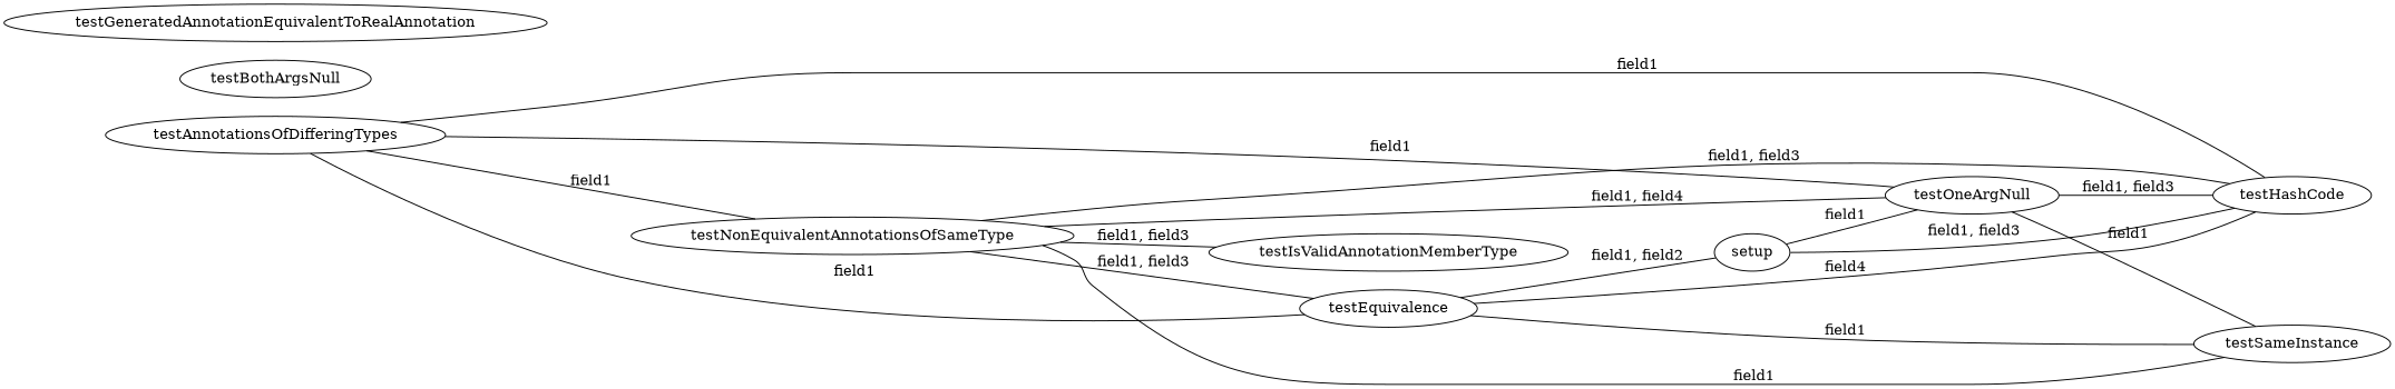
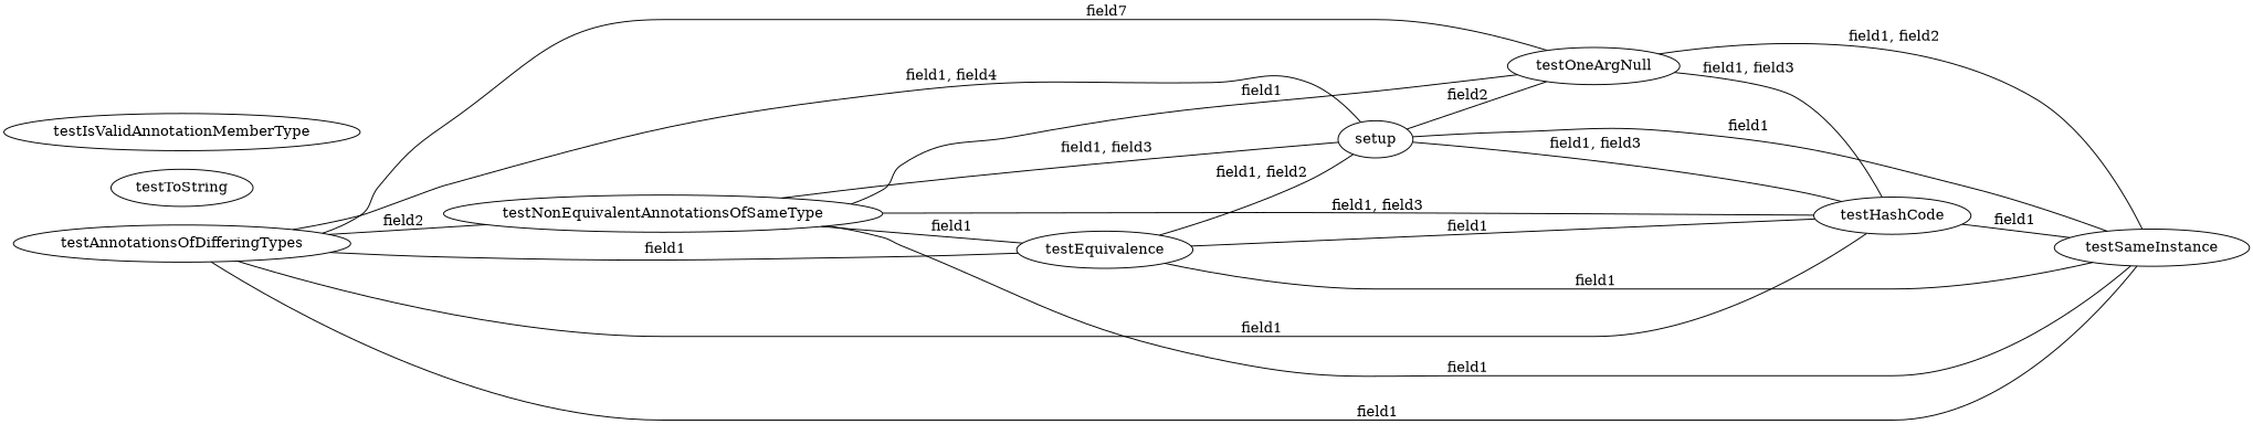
  digraph {
    rankdir=LR
    edge [dir=none]
    testAnnotationsOfDifferingTypes
    testNonEquivalentAnnotationsOfSameType
    testEquivalence
    setup
    testOneArgNull
    testHashCode
    testSameInstance
-   testBothArgsNull
+   testToString
    testIsValidAnnotationMemberType
-   testGeneratedAnnotationEquivalentToRealAnnotation
-   testAnnotationsOfDifferingTypes -> testNonEquivalentAnnotationsOfSameType [label=" field1"]
+   testAnnotationsOfDifferingTypes -> testNonEquivalentAnnotationsOfSameType [label=" field2"]
    testAnnotationsOfDifferingTypes -> testEquivalence [label=" field1"]
-   testAnnotationsOfDifferingTypes -> testOneArgNull [label=" field1"]
+   testAnnotationsOfDifferingTypes -> setup [label=" field1, field4"]
+   testAnnotationsOfDifferingTypes -> testOneArgNull [label=" field7"]
    testAnnotationsOfDifferingTypes -> testHashCode [label=" field1"]
-   testNonEquivalentAnnotationsOfSameType -> testEquivalence [label=" field1, field3"]
-   testNonEquivalentAnnotationsOfSameType -> testIsValidAnnotationMemberType [label=" field1, field3"]
-   testNonEquivalentAnnotationsOfSameType -> testOneArgNull [label=" field1, field4"]
+   testAnnotationsOfDifferingTypes -> testSameInstance [label=" field1"]
+   testNonEquivalentAnnotationsOfSameType -> testEquivalence [label=" field1"]
+   testNonEquivalentAnnotationsOfSameType -> setup [label=" field1, field3"]
+   testNonEquivalentAnnotationsOfSameType -> testOneArgNull [label=" field1"]
    testNonEquivalentAnnotationsOfSameType -> testHashCode [label=" field1, field3"]
    testNonEquivalentAnnotationsOfSameType -> testSameInstance [label=" field1"]
    testEquivalence -> setup [label=" field1, field2"]
-   testEquivalence -> testHashCode [label=" field4"]
+   testEquivalence -> testHashCode [label=" field1"]
    testEquivalence -> testSameInstance [label=" field1"]
-   setup -> testOneArgNull [label=" field1"]
+   setup -> testOneArgNull [label=" field2"]
    setup -> testHashCode [label=" field1, field3"]
+   setup -> testSameInstance [label=" field1"]
    testOneArgNull -> testHashCode [label=" field1, field3"]
-   testOneArgNull -> testSameInstance [label=" field1"]
+   testOneArgNull -> testSameInstance [label=" field1, field2"]
+   testHashCode -> testSameInstance [label=" field1"]
  }
